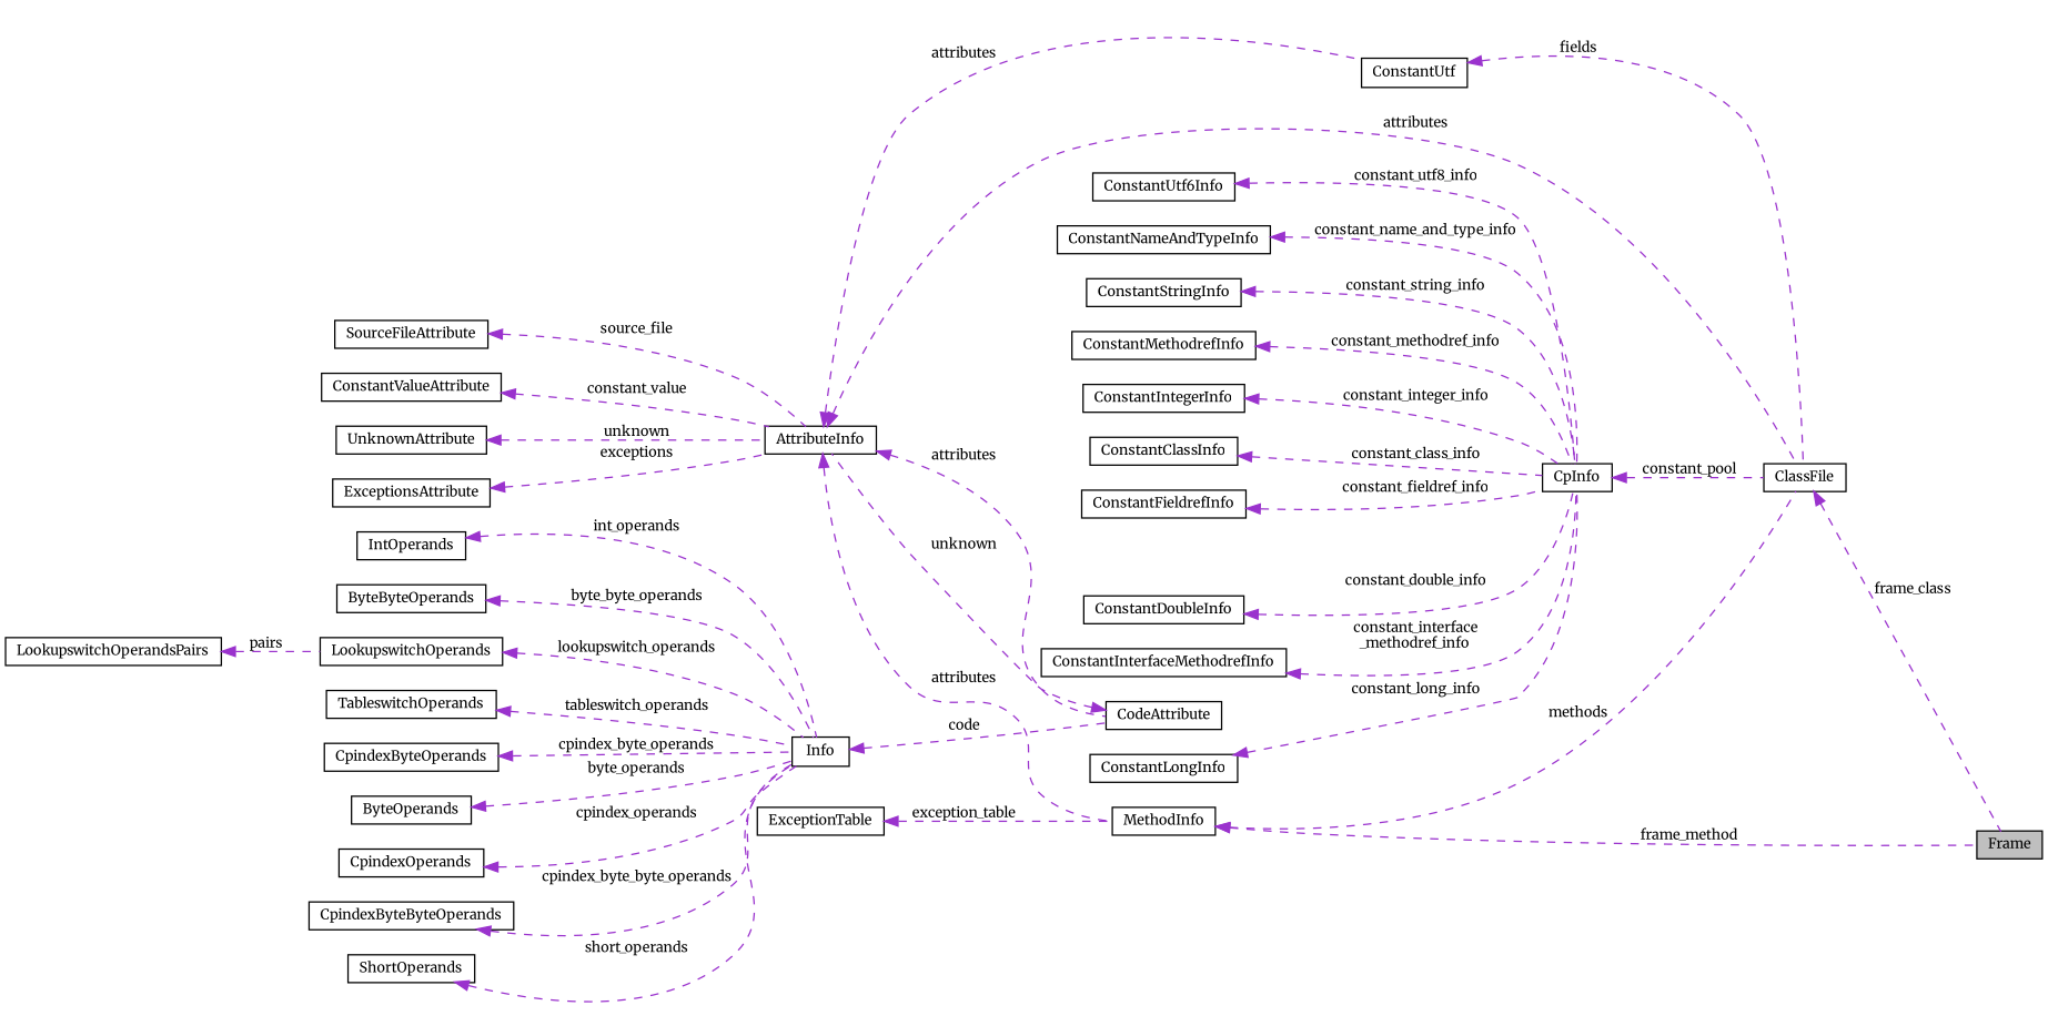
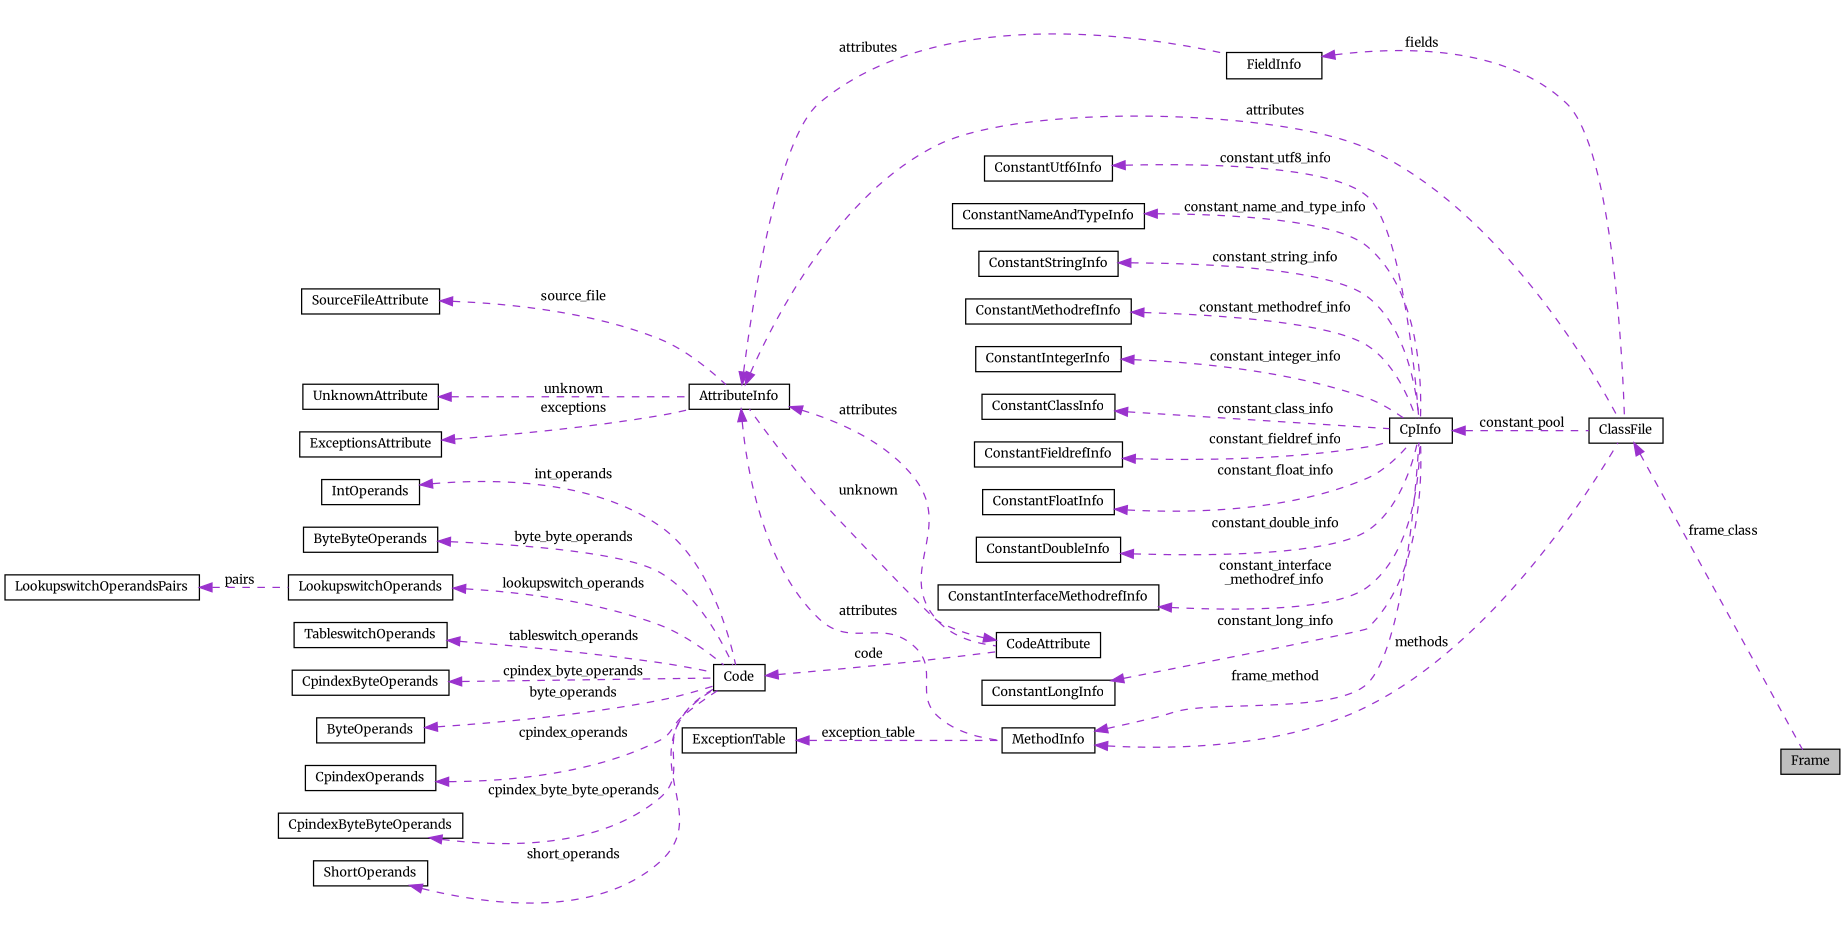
  digraph {
    fontname=Merriweather
    rankdir=LR
    node [color=black fillcolor=white fontname=Merriweather fontsize=10 shape=record style=filled]
    edge [color=darkorchid3 dir=back fontname=Merriweather fontsize=10 labelfontname=Helvetica labelfontsize=10 style=dashed]
    n1 [fillcolor=grey75 fontcolor=black height=0.2 label=Frame width=0.4]
    n2 [height=0.2 label=ClassFile width=0.4]
    n3 [height=0.2 label=AttributeInfo width=0.4]
    n4 [height=0.2 label=CodeAttribute width=0.4]
-   n5 [height=0.2 label=ConstantUtf width=0.4]
+   n5 [height=0.2 label=FieldInfo width=0.4]
    n6 [height=0.2 label=MethodInfo width=0.4]
    n7 [height=0.2 label=UnknownAttribute width=0.4]
    n8 [height=0.2 label=ExceptionsAttribute width=0.4]
    n9 [height=0.2 label=SourceFileAttribute width=0.4]
-   n10 [height=0.2 label=Info width=0.4]
+   n10 [height=0.2 label=Code width=0.4]
    n11 [height=0.2 label=ShortOperands width=0.4]
    n12 [height=0.2 label=IntOperands width=0.4]
    n13 [height=0.2 label=ByteByteOperands width=0.4]
    n14 [height=0.2 label=LookupswitchOperands width=0.4]
    n15 [height=0.2 label=LookupswitchOperandsPairs width=0.4]
    n16 [height=0.2 label=TableswitchOperands width=0.4]
    n17 [height=0.2 label=CpindexByteOperands width=0.4]
    n18 [height=0.2 label=ByteOperands width=0.4]
    n19 [height=0.2 label=CpindexOperands width=0.4]
    n20 [height=0.2 label=CpindexByteByteOperands width=0.4]
    n21 [height=0.2 label=ExceptionTable width=0.4]
-   n22 [height=0.2 label=ConstantValueAttribute width=0.4]
    n23 [height=0.2 label=CpInfo width=0.4]
    n24 [height=0.2 label=ConstantDoubleInfo width=0.4]
    n25 [height=0.2 label=ConstantInterfaceMethodrefInfo width=0.4]
    n26 [height=0.2 label=ConstantLongInfo width=0.4]
    n27 [height=0.2 label=ConstantUtf6Info width=0.4]
    n28 [height=0.2 label=ConstantNameAndTypeInfo width=0.4]
    n29 [height=0.2 label=ConstantStringInfo width=0.4]
    n30 [height=0.2 label=ConstantMethodrefInfo width=0.4]
    n31 [height=0.2 label=ConstantIntegerInfo width=0.4]
    n32 [height=0.2 label=ConstantClassInfo width=0.4]
    n33 [height=0.2 label=ConstantFieldrefInfo width=0.4]
+   n34 [height=0.2 label=ConstantFloatInfo width=0.4]
    n2 -> n1 [label=" frame_class"]
    n3 -> n2 [label=" attributes"]
    n3 -> n4 [label=" attributes"]
    n3 -> n5 [label=" attributes"]
    n3 -> n6 [label=" attributes"]
    n4 -> n3 [label=" unknown"]
    n5 -> n2 [label=" fields"]
-   n6 -> n1 [label=" frame_method"]
+   n6 -> n23 [label=" frame_method"]
    n6 -> n2 [label=" methods"]
    n7 -> n3 [label=" unknown"]
    n8 -> n3 [label=" exceptions"]
    n9 -> n3 [label=" source_file"]
    n10 -> n4 [label=" code"]
    n11 -> n10 [label=" short_operands"]
    n12 -> n10 [label=" int_operands"]
    n13 -> n10 [label=" byte_byte_operands"]
    n14 -> n10 [label=" lookupswitch_operands"]
    n15 -> n14 [label=" pairs"]
    n16 -> n10 [label=" tableswitch_operands"]
    n17 -> n10 [label=" cpindex_byte_operands"]
    n18 -> n10 [label=" byte_operands"]
    n19 -> n10 [label=" cpindex_operands"]
    n20 -> n10 [label=" cpindex_byte_byte_operands"]
    n21 -> n6 [label=" exception_table"]
-   n22 -> n3 [label=" constant_value"]
    n23 -> n2 [label=" constant_pool"]
    n24 -> n23 [label=" constant_double_info"]
    n25 -> n23 [label=" constant_interface\l_methodref_info"]
    n26 -> n23 [label=" constant_long_info"]
    n27 -> n23 [label=" constant_utf8_info"]
    n28 -> n23 [label=" constant_name_and_type_info"]
    n29 -> n23 [label=" constant_string_info"]
    n30 -> n23 [label=" constant_methodref_info"]
    n31 -> n23 [label=" constant_integer_info"]
    n32 -> n23 [label=" constant_class_info"]
    n33 -> n23 [label=" constant_fieldref_info"]
+   n34 -> n23 [label=" constant_float_info"]
  }
